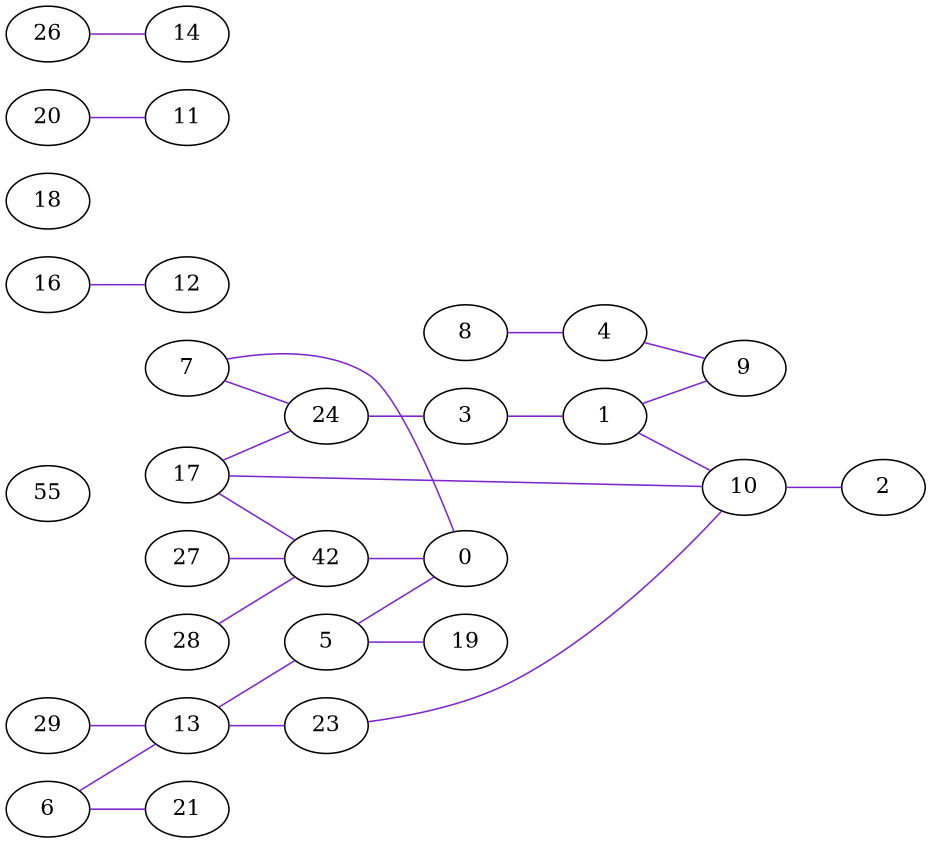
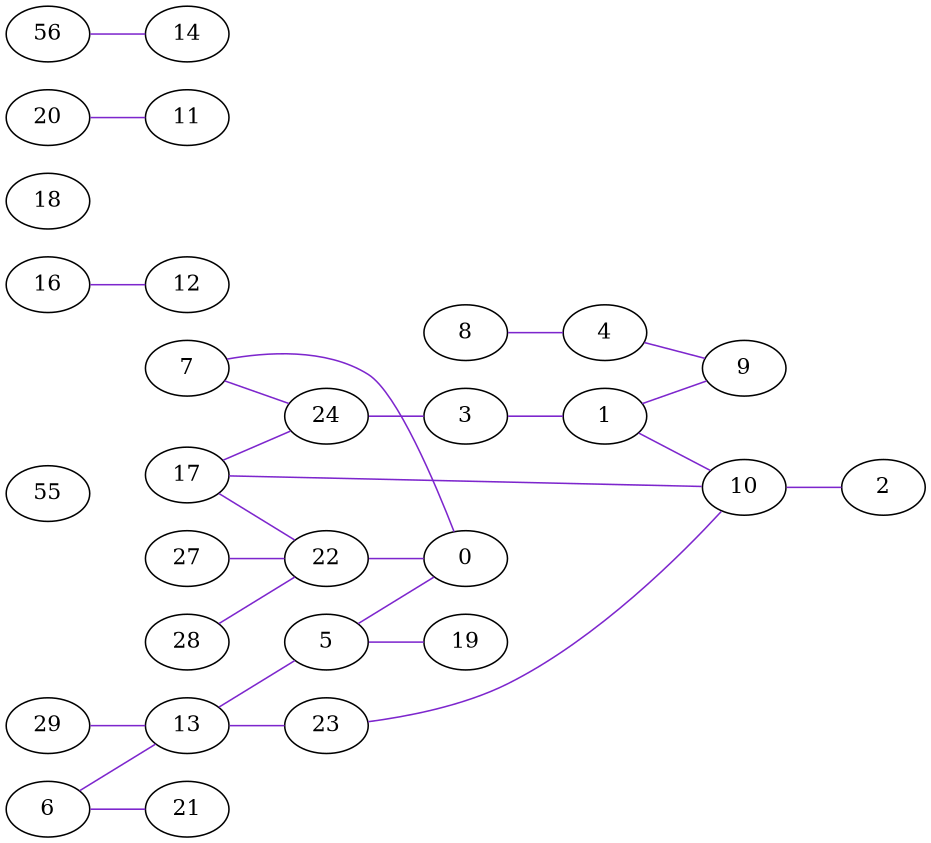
  digraph {
    rankdir=LR
    edge [color=purple3 dir=none]
    1
    9
    10
    2
    3
    5
    0
    19
    6
    13
    21
    23
    7
    24
    8
    4
    n17 [label=55]
    16
    12
    17
-   22 [label=42]
+   22
    18
    20
    11
-   26
+   26 [label=56]
    14
    27
    28
    29
    1 -> 9
    1 -> 10
    10 -> 2
    3 -> 1
    5 -> 0
    5 -> 19
    6 -> 13
    6 -> 21
    13 -> 5
    13 -> 23
    23 -> 10
    7 -> 0
    7 -> 24
    24 -> 3
    8 -> 4
    4 -> 9
    16 -> 12
    17 -> 10
    17 -> 24
    17 -> 22
    22 -> 0
    20 -> 11
    26 -> 14
    27 -> 22
    28 -> 22
    29 -> 13
  }
